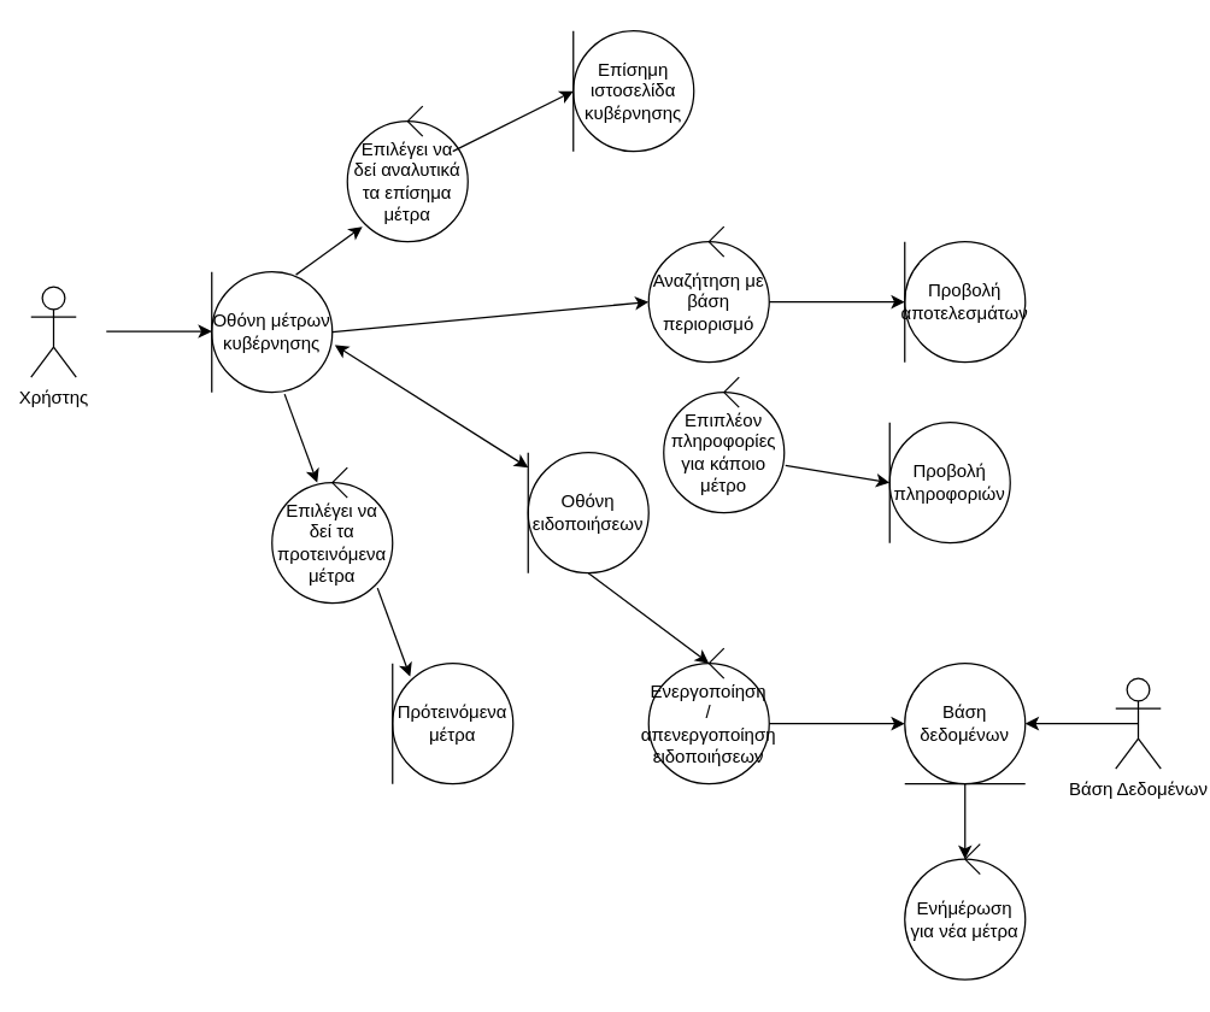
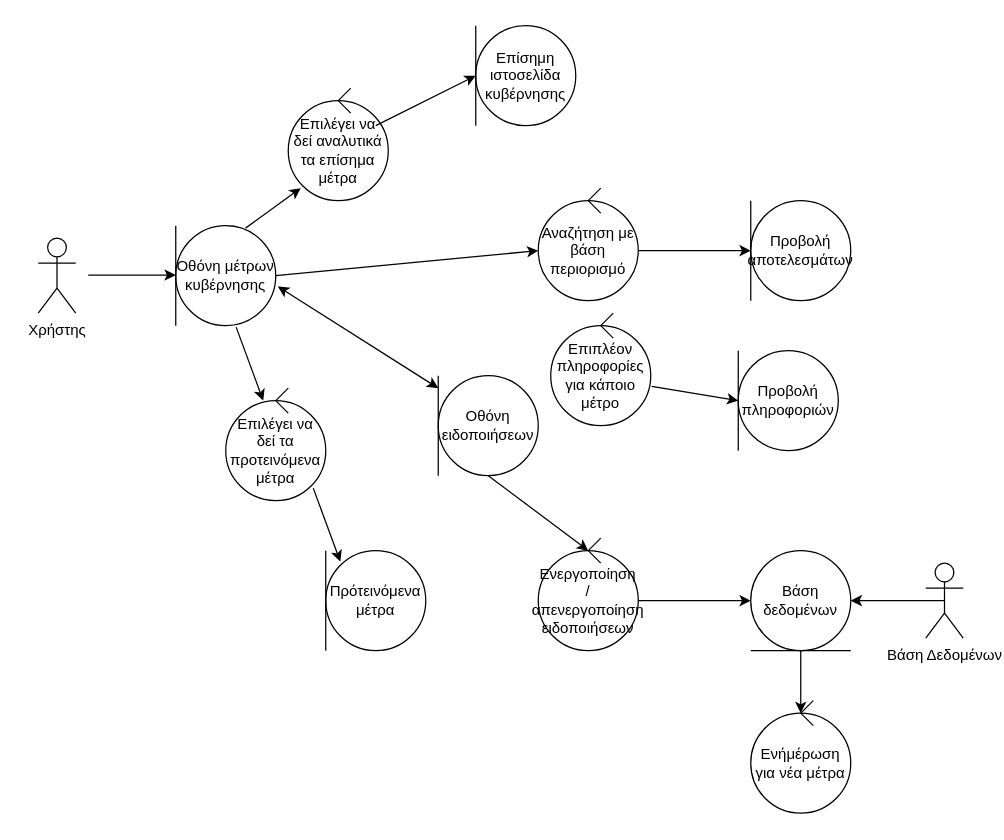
  <mxCell id="0" />
  <mxCell id="1" parent="0" />
- <mxCell id="2" value="Χρήστης" style="shape=umlActor;verticalLabelPosition=bottom;verticalAlign=top;html=1;outlineConnect=0;" vertex="1" parent="1"><mxGeometry x="20" y="190" width="30" height="60" as="geometry" /></mxCell>
+ <mxCell id="2" value="Χρήστης" style="shape=umlActor;verticalLabelPosition=bottom;verticalAlign=top;html=1;outlineConnect=0;" vertex="1" parent="1"><mxGeometry x="30" y="190" width="30" height="60" as="geometry" /></mxCell>
  <mxCell id="3" value="" style="group" vertex="1" connectable="0" parent="1"><mxGeometry x="440" y="250" width="80" height="90" as="geometry" /></mxCell>
  <mxCell id="4" value="Επιπλέον πληροφορίες για κάποιο μέτρο" style="ellipse;whiteSpace=wrap;html=1;aspect=fixed;" vertex="1" parent="3"><mxGeometry y="10" width="80" height="80" as="geometry" /></mxCell>
  <mxCell id="5" value="" style="group" vertex="1" connectable="0" parent="3"><mxGeometry x="40" width="10" height="20" as="geometry" /></mxCell>
  <mxCell id="6" value="" style="endArrow=none;html=1;" edge="1" parent="5"><mxGeometry width="50" height="50" relative="1" as="geometry"><mxPoint x="10" y="20" as="sourcePoint" /><mxPoint y="10" as="targetPoint" /></mxGeometry></mxCell>
  <mxCell id="7" value="" style="endArrow=none;html=1;" edge="1" parent="5"><mxGeometry width="50" height="50" relative="1" as="geometry"><mxPoint y="10" as="sourcePoint" /><mxPoint x="10" as="targetPoint" /></mxGeometry></mxCell>
  <mxCell id="8" value="" style="group;rotation=0;" vertex="1" connectable="0" parent="1"><mxGeometry x="140" y="180" width="80" height="80" as="geometry" /></mxCell>
  <mxCell id="9" value="Οθόνη μέτρων κυβέρνησης" style="ellipse;whiteSpace=wrap;html=1;aspect=fixed;rotation=0;" vertex="1" parent="8"><mxGeometry width="80" height="80" as="geometry" /></mxCell>
  <mxCell id="10" value="" style="endArrow=none;html=1;" edge="1" parent="8"><mxGeometry width="50" height="50" relative="1" as="geometry"><mxPoint y="80" as="sourcePoint" /><mxPoint as="targetPoint" /></mxGeometry></mxCell>
  <mxCell id="11" value="" style="endArrow=classic;html=1;" edge="1" parent="1"><mxGeometry width="50" height="50" relative="1" as="geometry"><mxPoint x="70" y="219.58" as="sourcePoint" /><mxPoint x="140" y="219.58" as="targetPoint" /></mxGeometry></mxCell>
  <mxCell id="12" value="" style="group" vertex="1" connectable="0" parent="1"><mxGeometry x="430" y="430" width="80" height="90" as="geometry" /></mxCell>
  <mxCell id="13" value="&lt;div&gt;Ενεργοποίηση&lt;/div&gt;&lt;div&gt;/απενεργοποίηση ειδοποιήσεων&lt;/div&gt;" style="ellipse;whiteSpace=wrap;html=1;aspect=fixed;" vertex="1" parent="12"><mxGeometry y="10" width="80" height="80" as="geometry" /></mxCell>
  <mxCell id="14" value="" style="group" vertex="1" connectable="0" parent="12"><mxGeometry x="40" width="10" height="20" as="geometry" /></mxCell>
  <mxCell id="15" value="" style="endArrow=none;html=1;" edge="1" parent="14"><mxGeometry width="50" height="50" relative="1" as="geometry"><mxPoint x="10" y="20" as="sourcePoint" /><mxPoint y="10" as="targetPoint" /></mxGeometry></mxCell>
  <mxCell id="16" value="" style="endArrow=none;html=1;" edge="1" parent="14"><mxGeometry width="50" height="50" relative="1" as="geometry"><mxPoint y="10" as="sourcePoint" /><mxPoint x="10" as="targetPoint" /></mxGeometry></mxCell>
  <mxCell id="17" value="" style="group;rotation=0;" vertex="1" connectable="0" parent="1"><mxGeometry x="350" y="300" width="80" height="80" as="geometry" /></mxCell>
  <mxCell id="18" value="&lt;div&gt;Οθόνη ειδοποιήσεων&lt;/div&gt;" style="ellipse;whiteSpace=wrap;html=1;aspect=fixed;rotation=0;" vertex="1" parent="17"><mxGeometry width="80" height="80" as="geometry" /></mxCell>
  <mxCell id="19" value="" style="endArrow=none;html=1;" edge="1" parent="17"><mxGeometry width="50" height="50" relative="1" as="geometry"><mxPoint y="80" as="sourcePoint" /><mxPoint as="targetPoint" /></mxGeometry></mxCell>
  <mxCell id="20" value="" style="endArrow=classic;html=1;exitX=0.5;exitY=1;exitDx=0;exitDy=0;" edge="1" parent="1" source="18"><mxGeometry width="50" height="50" relative="1" as="geometry"><mxPoint x="470" y="365" as="sourcePoint" /><mxPoint x="470" y="440" as="targetPoint" /></mxGeometry></mxCell>
  <mxCell id="21" value="" style="group;rotation=0;" vertex="1" connectable="0" parent="1"><mxGeometry x="380" y="20" width="80" height="80" as="geometry" /></mxCell>
  <mxCell id="22" value="Επίσημη ιστοσελίδα κυβέρνησης" style="ellipse;whiteSpace=wrap;html=1;aspect=fixed;rotation=0;" vertex="1" parent="21"><mxGeometry width="80" height="80" as="geometry" /></mxCell>
  <mxCell id="23" value="" style="endArrow=none;html=1;" edge="1" parent="21"><mxGeometry width="50" height="50" relative="1" as="geometry"><mxPoint y="80" as="sourcePoint" /><mxPoint as="targetPoint" /></mxGeometry></mxCell>
  <mxCell id="24" value="" style="group" vertex="1" connectable="0" parent="1"><mxGeometry x="230" y="70" width="80" height="90" as="geometry" /></mxCell>
  <mxCell id="25" value="Επιλέγει να δεί αναλυτικά τα επίσημα μέτρα" style="ellipse;whiteSpace=wrap;html=1;aspect=fixed;" vertex="1" parent="24"><mxGeometry y="10" width="80" height="80" as="geometry" /></mxCell>
  <mxCell id="26" value="" style="group" vertex="1" connectable="0" parent="24"><mxGeometry x="40" width="10" height="20" as="geometry" /></mxCell>
  <mxCell id="27" value="" style="endArrow=none;html=1;" edge="1" parent="26"><mxGeometry width="50" height="50" relative="1" as="geometry"><mxPoint x="10" y="20" as="sourcePoint" /><mxPoint y="10" as="targetPoint" /></mxGeometry></mxCell>
  <mxCell id="28" value="" style="endArrow=none;html=1;" edge="1" parent="26"><mxGeometry width="50" height="50" relative="1" as="geometry"><mxPoint y="10" as="sourcePoint" /><mxPoint x="10" as="targetPoint" /></mxGeometry></mxCell>
  <mxCell id="29" value="" style="endArrow=classic;html=1;exitX=0.698;exitY=0.025;exitDx=0;exitDy=0;exitPerimeter=0;" edge="1" parent="1" source="9"><mxGeometry width="50" height="50" relative="1" as="geometry"><mxPoint x="210" y="160" as="sourcePoint" /><mxPoint x="240" y="150" as="targetPoint" /></mxGeometry></mxCell>
  <mxCell id="30" value="" style="endArrow=classic;html=1;exitX=0.698;exitY=0.025;exitDx=0;exitDy=0;exitPerimeter=0;" edge="1" parent="1"><mxGeometry width="50" height="50" relative="1" as="geometry"><mxPoint x="300" y="100" as="sourcePoint" /><mxPoint x="380" y="60" as="targetPoint" /></mxGeometry></mxCell>
  <mxCell id="31" value="" style="group" vertex="1" connectable="0" parent="1"><mxGeometry x="180" y="310" width="80" height="90" as="geometry" /></mxCell>
  <mxCell id="32" value="Επιλέγει να δεί τα προτεινόμενα μέτρα" style="ellipse;whiteSpace=wrap;html=1;aspect=fixed;" vertex="1" parent="31"><mxGeometry y="10" width="80" height="80" as="geometry" /></mxCell>
  <mxCell id="33" value="" style="group" vertex="1" connectable="0" parent="31"><mxGeometry x="40" width="10" height="20" as="geometry" /></mxCell>
  <mxCell id="34" value="" style="endArrow=none;html=1;" edge="1" parent="33"><mxGeometry width="50" height="50" relative="1" as="geometry"><mxPoint x="10" y="20" as="sourcePoint" /><mxPoint y="10" as="targetPoint" /></mxGeometry></mxCell>
  <mxCell id="35" value="" style="endArrow=none;html=1;" edge="1" parent="33"><mxGeometry width="50" height="50" relative="1" as="geometry"><mxPoint y="10" as="sourcePoint" /><mxPoint x="10" as="targetPoint" /></mxGeometry></mxCell>
  <mxCell id="36" value="" style="endArrow=classic;html=1;exitX=0.604;exitY=1.015;exitDx=0;exitDy=0;exitPerimeter=0;" edge="1" parent="31"><mxGeometry width="50" height="50" relative="1" as="geometry"><mxPoint x="70.0" y="80.0" as="sourcePoint" /><mxPoint x="91.68" y="138.8" as="targetPoint" /></mxGeometry></mxCell>
  <mxCell id="37" value="" style="group;rotation=0;" vertex="1" connectable="0" parent="1"><mxGeometry x="260" y="440" width="80" height="80" as="geometry" /></mxCell>
  <mxCell id="38" value="Πρότεινόμενα μέτρα " style="ellipse;whiteSpace=wrap;html=1;aspect=fixed;rotation=0;" vertex="1" parent="37"><mxGeometry width="80" height="80" as="geometry" /></mxCell>
  <mxCell id="39" value="" style="endArrow=none;html=1;" edge="1" parent="37"><mxGeometry width="50" height="50" relative="1" as="geometry"><mxPoint y="80" as="sourcePoint" /><mxPoint as="targetPoint" /></mxGeometry></mxCell>
  <mxCell id="40" value="" style="endArrow=classic;html=1;exitX=0.604;exitY=1.015;exitDx=0;exitDy=0;exitPerimeter=0;" edge="1" parent="1" source="9"><mxGeometry width="50" height="50" relative="1" as="geometry"><mxPoint x="197.92" y="322" as="sourcePoint" /><mxPoint x="210" y="320" as="targetPoint" /></mxGeometry></mxCell>
  <mxCell id="41" value="" style="endArrow=classic;startArrow=classic;html=1;exitX=1.021;exitY=0.608;exitDx=0;exitDy=0;exitPerimeter=0;" edge="1" parent="1" source="9"><mxGeometry width="50" height="50" relative="1" as="geometry"><mxPoint x="360" y="320" as="sourcePoint" /><mxPoint x="350" y="310" as="targetPoint" /></mxGeometry></mxCell>
  <mxCell id="42" value="" style="group" vertex="1" connectable="0" parent="1"><mxGeometry x="600" y="440" width="80" height="80" as="geometry" /></mxCell>
  <mxCell id="43" value="Βάση δεδομένων" style="ellipse;whiteSpace=wrap;html=1;aspect=fixed;rotation=0;" vertex="1" parent="42"><mxGeometry width="80" height="80" as="geometry" /></mxCell>
  <mxCell id="44" value="" style="endArrow=none;html=1;" edge="1" parent="42"><mxGeometry width="50" height="50" relative="1" as="geometry"><mxPoint y="80" as="sourcePoint" /><mxPoint x="80" y="80" as="targetPoint" /></mxGeometry></mxCell>
  <mxCell id="45" style="edgeStyle=orthogonalEdgeStyle;rounded=0;orthogonalLoop=1;jettySize=auto;html=1;exitX=1;exitY=0.5;exitDx=0;exitDy=0;" edge="1" parent="1" source="13" target="43"><mxGeometry relative="1" as="geometry" /></mxCell>
  <mxCell id="46" style="edgeStyle=orthogonalEdgeStyle;rounded=0;orthogonalLoop=1;jettySize=auto;html=1;exitX=0.5;exitY=0.5;exitDx=0;exitDy=0;exitPerimeter=0;entryX=1;entryY=0.5;entryDx=0;entryDy=0;" edge="1" parent="1" source="47" target="43"><mxGeometry relative="1" as="geometry" /></mxCell>
  <mxCell id="47" value="Βάση Δεδομένων" style="shape=umlActor;verticalLabelPosition=bottom;verticalAlign=top;html=1;outlineConnect=0;" vertex="1" parent="1"><mxGeometry x="740" y="450" width="30" height="60" as="geometry" /></mxCell>
  <mxCell id="48" value="" style="group" vertex="1" connectable="0" parent="1"><mxGeometry x="600" y="560" width="80" height="90" as="geometry" /></mxCell>
  <mxCell id="49" value="Ενήμέρωση για νέα μέτρα" style="ellipse;whiteSpace=wrap;html=1;aspect=fixed;" vertex="1" parent="48"><mxGeometry y="10" width="80" height="80" as="geometry" /></mxCell>
  <mxCell id="50" value="" style="group" vertex="1" connectable="0" parent="48"><mxGeometry x="40" width="10" height="20" as="geometry" /></mxCell>
  <mxCell id="51" value="" style="endArrow=none;html=1;" edge="1" parent="50"><mxGeometry width="50" height="50" relative="1" as="geometry"><mxPoint x="10" y="20" as="sourcePoint" /><mxPoint y="10" as="targetPoint" /></mxGeometry></mxCell>
  <mxCell id="52" value="" style="endArrow=none;html=1;" edge="1" parent="50"><mxGeometry width="50" height="50" relative="1" as="geometry"><mxPoint y="10" as="sourcePoint" /><mxPoint x="10" as="targetPoint" /></mxGeometry></mxCell>
  <mxCell id="53" style="edgeStyle=orthogonalEdgeStyle;rounded=0;orthogonalLoop=1;jettySize=auto;html=1;" edge="1" parent="1" source="43" target="49"><mxGeometry relative="1" as="geometry" /></mxCell>
  <mxCell id="54" value="" style="group" vertex="1" connectable="0" parent="1"><mxGeometry x="430" y="150" width="80" height="90" as="geometry" /></mxCell>
  <mxCell id="55" value="Αναζήτηση με βάση περιορισμό" style="ellipse;whiteSpace=wrap;html=1;aspect=fixed;" vertex="1" parent="54"><mxGeometry y="10" width="80" height="80" as="geometry" /></mxCell>
  <mxCell id="56" value="" style="group" vertex="1" connectable="0" parent="54"><mxGeometry x="40" width="10" height="20" as="geometry" /></mxCell>
  <mxCell id="57" value="" style="endArrow=none;html=1;" edge="1" parent="56"><mxGeometry width="50" height="50" relative="1" as="geometry"><mxPoint x="10" y="20" as="sourcePoint" /><mxPoint y="10" as="targetPoint" /></mxGeometry></mxCell>
  <mxCell id="58" value="" style="endArrow=none;html=1;" edge="1" parent="56"><mxGeometry width="50" height="50" relative="1" as="geometry"><mxPoint y="10" as="sourcePoint" /><mxPoint x="10" as="targetPoint" /></mxGeometry></mxCell>
  <mxCell id="59" value="" style="endArrow=classic;html=1;exitX=1;exitY=0.5;exitDx=0;exitDy=0;entryX=0;entryY=0.5;entryDx=0;entryDy=0;" edge="1" parent="1" source="9" target="55"><mxGeometry width="50" height="50" relative="1" as="geometry"><mxPoint x="360" y="320" as="sourcePoint" /><mxPoint x="410" y="270" as="targetPoint" /></mxGeometry></mxCell>
  <mxCell id="60" value="" style="group;rotation=0;" vertex="1" connectable="0" parent="1"><mxGeometry x="600" y="160" width="80" height="80" as="geometry" /></mxCell>
  <mxCell id="61" value="Προβολή αποτελεσμάτων" style="ellipse;whiteSpace=wrap;html=1;aspect=fixed;rotation=0;" vertex="1" parent="60"><mxGeometry width="80" height="80" as="geometry" /></mxCell>
  <mxCell id="62" value="" style="endArrow=none;html=1;" edge="1" parent="60"><mxGeometry width="50" height="50" relative="1" as="geometry"><mxPoint y="80" as="sourcePoint" /><mxPoint as="targetPoint" /></mxGeometry></mxCell>
  <mxCell id="63" style="edgeStyle=orthogonalEdgeStyle;rounded=0;orthogonalLoop=1;jettySize=auto;html=1;" edge="1" parent="1" source="55"><mxGeometry relative="1" as="geometry"><mxPoint x="600" y="200" as="targetPoint" /></mxGeometry></mxCell>
  <mxCell id="64" value="" style="group;rotation=0;" vertex="1" connectable="0" parent="1"><mxGeometry x="590" y="280" width="80" height="80" as="geometry" /></mxCell>
  <mxCell id="65" value="Προβολή πληροφοριών" style="ellipse;whiteSpace=wrap;html=1;aspect=fixed;rotation=0;" vertex="1" parent="64"><mxGeometry width="80" height="80" as="geometry" /></mxCell>
  <mxCell id="66" value="" style="endArrow=none;html=1;" edge="1" parent="64"><mxGeometry width="50" height="50" relative="1" as="geometry"><mxPoint y="80" as="sourcePoint" /><mxPoint as="targetPoint" /></mxGeometry></mxCell>
  <mxCell id="67" value="" style="endArrow=classic;html=1;exitX=1.01;exitY=0.608;exitDx=0;exitDy=0;exitPerimeter=0;" edge="1" parent="1" source="4"><mxGeometry width="50" height="50" relative="1" as="geometry"><mxPoint x="520" y="340" as="sourcePoint" /><mxPoint x="590" y="320" as="targetPoint" /></mxGeometry></mxCell>
